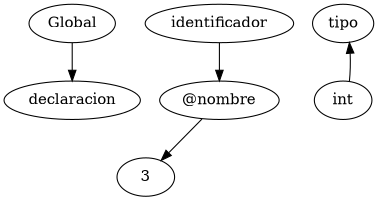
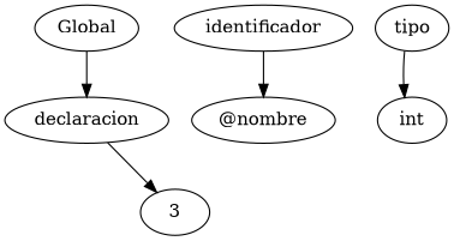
  digraph {
    rankdir=TB
    n1 [label=Global]
    n2 [label=declaracion]
    n3 [label=3]
    n4 [label=identificador]
    n5 [label="@nombre"]
    n6 [label=tipo]
    n7 [label=int]
    n1 -> n2
-   n5 -> n3
+   n2 -> n3
    n4 -> n5
-   n7 -> n6
+   n6 -> n7
  }
